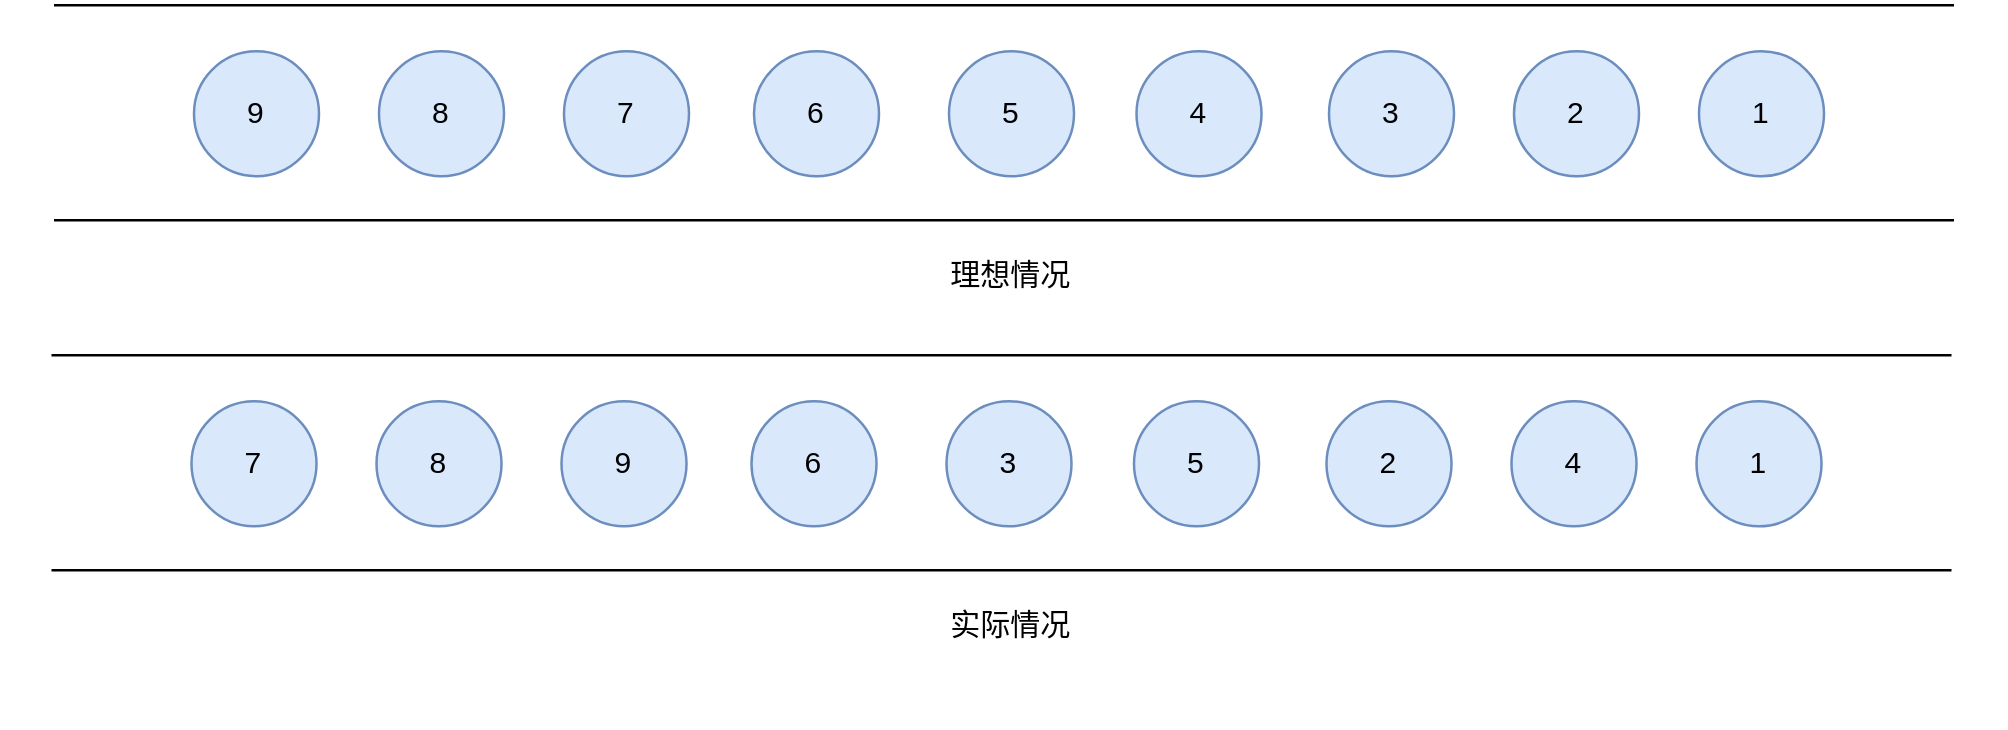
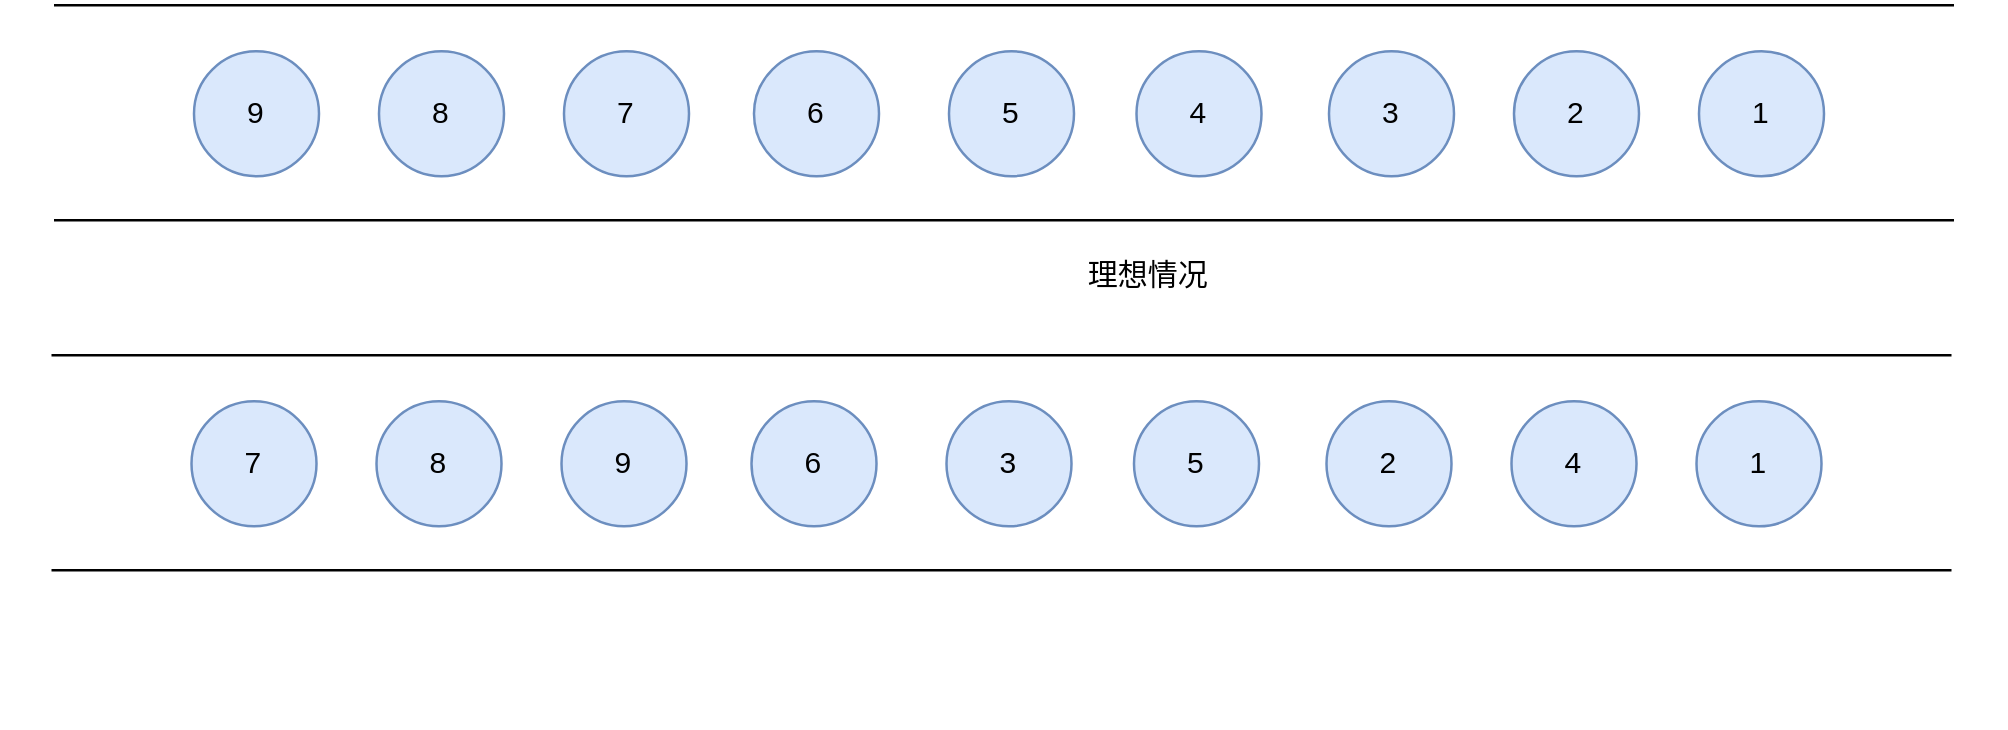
  <mxCell id="0" />
  <mxCell id="1" parent="0" />
  <mxCell id="2" value="" style="shape=link;html=1;width=86;" edge="1" parent="1"><mxGeometry width="100" relative="1" as="geometry"><mxPoint x="21" y="44.58" as="sourcePoint" /><mxPoint x="781" y="44.58" as="targetPoint" /></mxGeometry></mxCell>
  <mxCell id="3" value="9" style="ellipse;whiteSpace=wrap;html=1;aspect=fixed;fillColor=#dae8fc;strokeColor=#6c8ebf;" vertex="1" parent="1"><mxGeometry x="77" y="20" width="50" height="50" as="geometry" /></mxCell>
  <mxCell id="4" value="8" style="ellipse;whiteSpace=wrap;html=1;aspect=fixed;fillColor=#dae8fc;strokeColor=#6c8ebf;" vertex="1" parent="1"><mxGeometry x="151" y="20" width="50" height="50" as="geometry" /></mxCell>
  <mxCell id="5" value="7" style="ellipse;whiteSpace=wrap;html=1;aspect=fixed;fillColor=#dae8fc;strokeColor=#6c8ebf;" vertex="1" parent="1"><mxGeometry x="225" y="20" width="50" height="50" as="geometry" /></mxCell>
  <mxCell id="6" value="6" style="ellipse;whiteSpace=wrap;html=1;aspect=fixed;fillColor=#dae8fc;strokeColor=#6c8ebf;" vertex="1" parent="1"><mxGeometry x="301" y="20" width="50" height="50" as="geometry" /></mxCell>
  <mxCell id="7" value="5" style="ellipse;whiteSpace=wrap;html=1;aspect=fixed;fillColor=#dae8fc;strokeColor=#6c8ebf;" vertex="1" parent="1"><mxGeometry x="379" y="20" width="50" height="50" as="geometry" /></mxCell>
  <mxCell id="8" value="4" style="ellipse;whiteSpace=wrap;html=1;aspect=fixed;fillColor=#dae8fc;strokeColor=#6c8ebf;" vertex="1" parent="1"><mxGeometry x="454" y="20" width="50" height="50" as="geometry" /></mxCell>
  <mxCell id="9" value="3" style="ellipse;whiteSpace=wrap;html=1;aspect=fixed;fillColor=#dae8fc;strokeColor=#6c8ebf;" vertex="1" parent="1"><mxGeometry x="531" y="20" width="50" height="50" as="geometry" /></mxCell>
  <mxCell id="10" value="2" style="ellipse;whiteSpace=wrap;html=1;aspect=fixed;fillColor=#dae8fc;strokeColor=#6c8ebf;" vertex="1" parent="1"><mxGeometry x="605" y="20" width="50" height="50" as="geometry" /></mxCell>
  <mxCell id="11" value="1" style="ellipse;whiteSpace=wrap;html=1;aspect=fixed;fontSize=12;fillColor=#dae8fc;strokeColor=#6c8ebf;" vertex="1" parent="1"><mxGeometry x="679" y="20" width="50" height="50" as="geometry" /></mxCell>
  <mxCell id="12" value="" style="shape=link;html=1;width=86;" edge="1" parent="1"><mxGeometry width="100" relative="1" as="geometry"><mxPoint x="20" y="184.58" as="sourcePoint" /><mxPoint x="780" y="184.58" as="targetPoint" /></mxGeometry></mxCell>
  <mxCell id="13" value="7" style="ellipse;whiteSpace=wrap;html=1;aspect=fixed;fillColor=#dae8fc;strokeColor=#6c8ebf;" vertex="1" parent="1"><mxGeometry x="76" y="160" width="50" height="50" as="geometry" /></mxCell>
  <mxCell id="14" value="8" style="ellipse;whiteSpace=wrap;html=1;aspect=fixed;fillColor=#dae8fc;strokeColor=#6c8ebf;" vertex="1" parent="1"><mxGeometry x="150" y="160" width="50" height="50" as="geometry" /></mxCell>
  <mxCell id="15" value="9" style="ellipse;whiteSpace=wrap;html=1;aspect=fixed;fillColor=#dae8fc;strokeColor=#6c8ebf;" vertex="1" parent="1"><mxGeometry x="224" y="160" width="50" height="50" as="geometry" /></mxCell>
  <mxCell id="16" value="6" style="ellipse;whiteSpace=wrap;html=1;aspect=fixed;fillColor=#dae8fc;strokeColor=#6c8ebf;" vertex="1" parent="1"><mxGeometry x="300" y="160" width="50" height="50" as="geometry" /></mxCell>
  <mxCell id="17" value="3" style="ellipse;whiteSpace=wrap;html=1;aspect=fixed;fillColor=#dae8fc;strokeColor=#6c8ebf;" vertex="1" parent="1"><mxGeometry x="378" y="160" width="50" height="50" as="geometry" /></mxCell>
  <mxCell id="18" value="5" style="ellipse;whiteSpace=wrap;html=1;aspect=fixed;fillColor=#dae8fc;strokeColor=#6c8ebf;" vertex="1" parent="1"><mxGeometry x="453" y="160" width="50" height="50" as="geometry" /></mxCell>
  <mxCell id="19" value="2" style="ellipse;whiteSpace=wrap;html=1;aspect=fixed;fillColor=#dae8fc;strokeColor=#6c8ebf;" vertex="1" parent="1"><mxGeometry x="530" y="160" width="50" height="50" as="geometry" /></mxCell>
  <mxCell id="20" value="4" style="ellipse;whiteSpace=wrap;html=1;aspect=fixed;fillColor=#dae8fc;strokeColor=#6c8ebf;" vertex="1" parent="1"><mxGeometry x="604" y="160" width="50" height="50" as="geometry" /></mxCell>
  <mxCell id="21" value="1" style="ellipse;whiteSpace=wrap;html=1;aspect=fixed;fontSize=12;fillColor=#dae8fc;strokeColor=#6c8ebf;" vertex="1" parent="1"><mxGeometry x="678" y="160" width="50" height="50" as="geometry" /></mxCell>
- <mxCell id="22" value="理想情况" style="rounded=0;whiteSpace=wrap;html=1;fontSize=12;strokeColor=#FFFFFF;" vertex="1" parent="1"><mxGeometry x="359" y="90" width="90" height="40" as="geometry" /></mxCell>
- <mxCell id="23" value="实际情况" style="rounded=0;whiteSpace=wrap;html=1;fontSize=12;strokeColor=#FFFFFF;" vertex="1" parent="1"><mxGeometry x="359" y="230" width="90" height="40" as="geometry" /></mxCell>
+ <mxCell id="22" value="理想情况" style="rounded=0;whiteSpace=wrap;html=1;fontSize=12;strokeColor=#FFFFFF;" vertex="1" parent="1"><mxGeometry x="414" y="90" width="90" height="40" as="geometry" /></mxCell>
